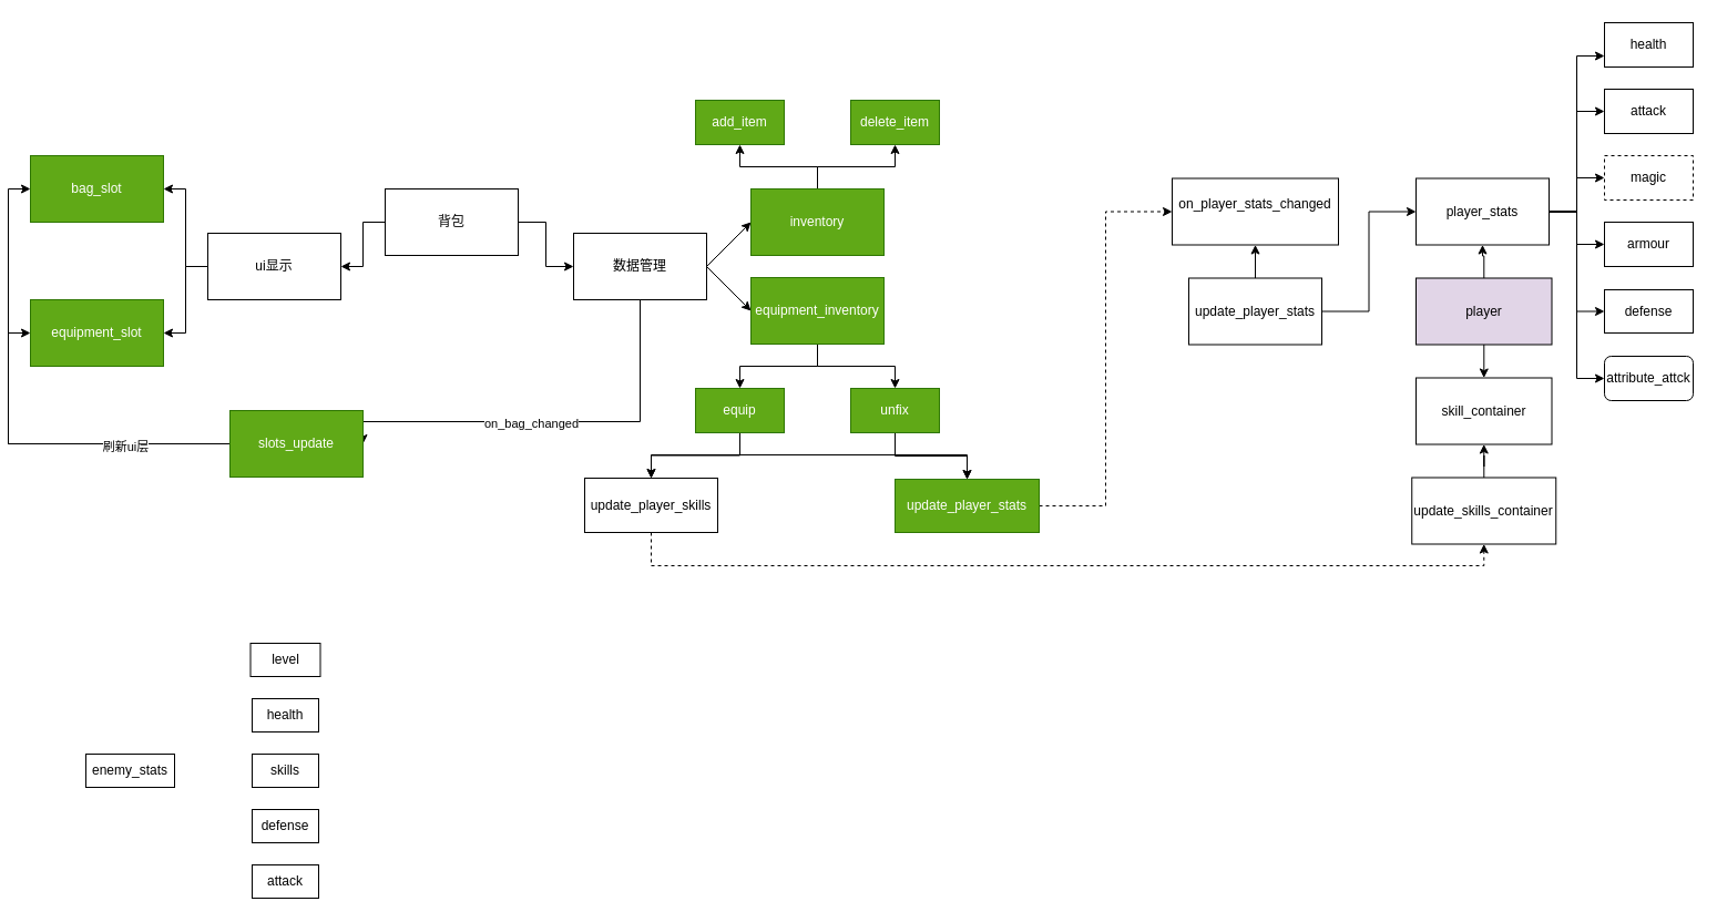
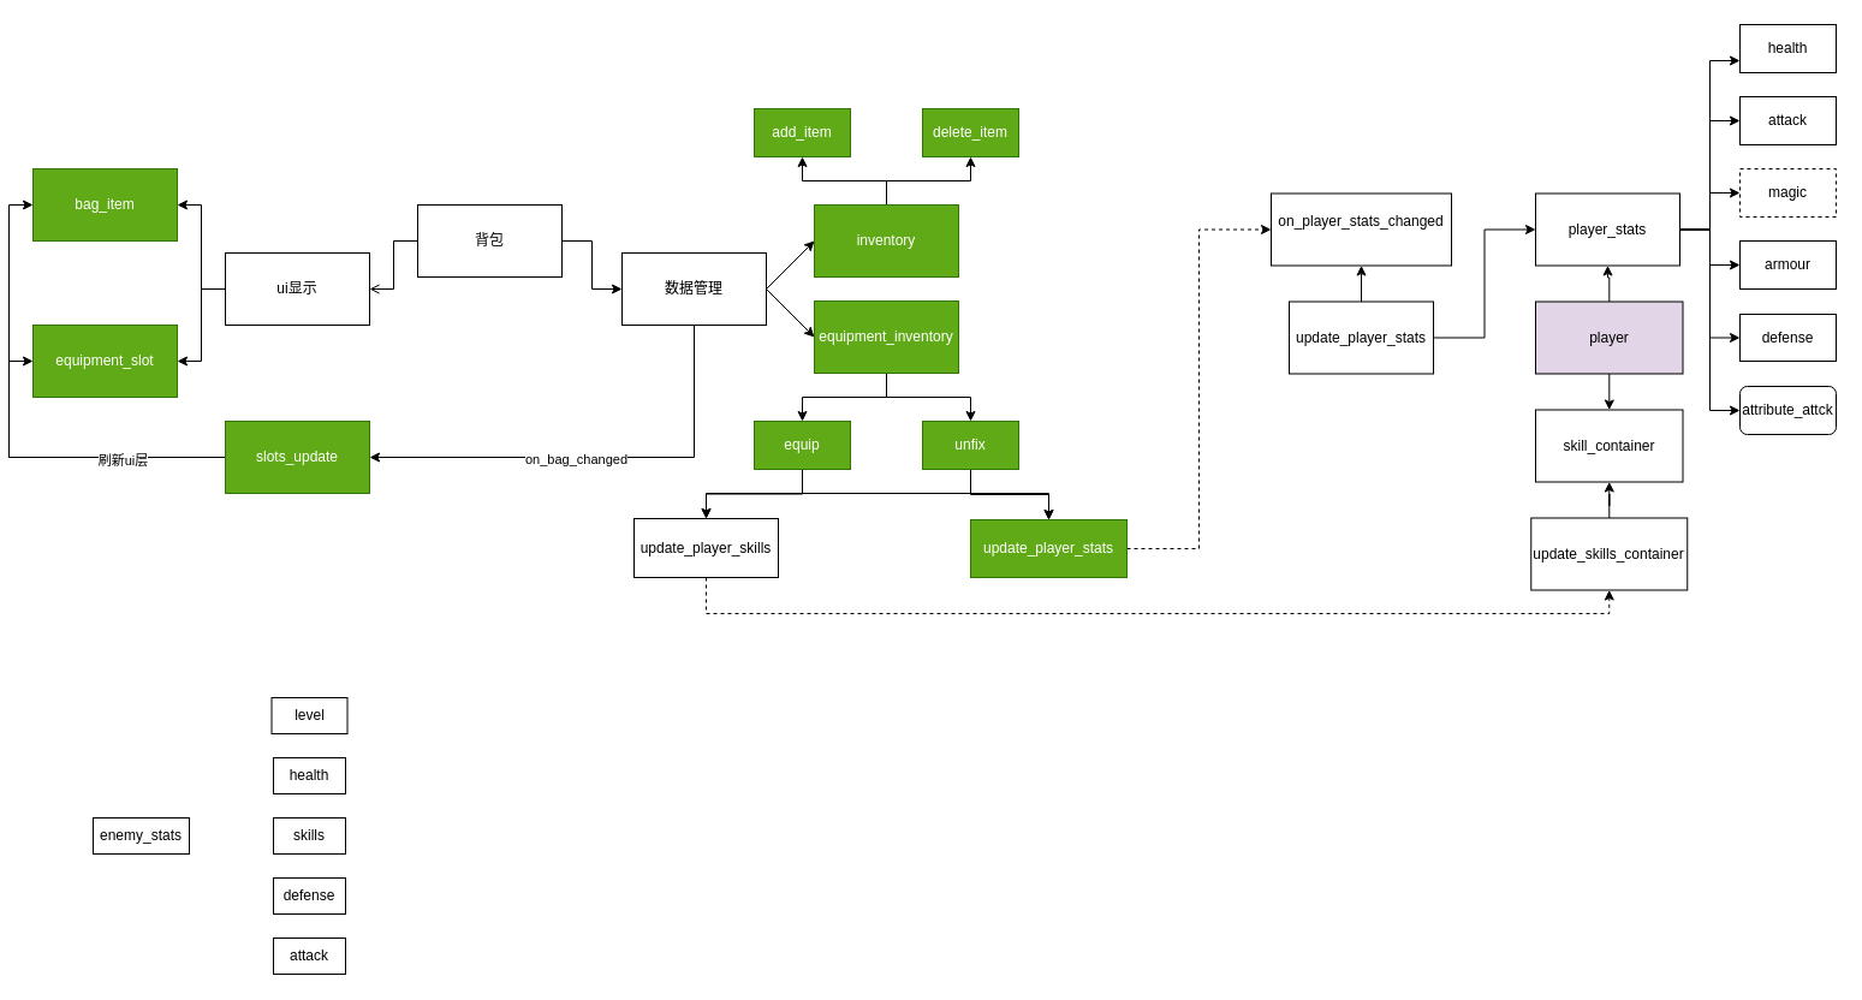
  <mxCell id="0" />
  <mxCell id="1" parent="0" />
- <mxCell id="2" value="" style="edgeStyle=orthogonalEdgeStyle;rounded=0;orthogonalLoop=1;jettySize=auto;html=1;entryX=1;entryY=0.5;entryDx=0;entryDy=0;" parent="1" source="4" target="12" edge="1"><mxGeometry relative="1" as="geometry"><mxPoint x="280" y="140" as="targetPoint" /></mxGeometry></mxCell>
+ <mxCell id="2" value="" style="edgeStyle=orthogonalEdgeStyle;rounded=0;orthogonalLoop=1;jettySize=auto;html=1;entryX=1;entryY=0.5;entryDx=0;entryDy=0;endArrow=open;" parent="1" source="4" target="12" edge="1"><mxGeometry relative="1" as="geometry"><mxPoint x="280" y="140" as="targetPoint" /></mxGeometry></mxCell>
  <mxCell id="3" style="edgeStyle=orthogonalEdgeStyle;rounded=0;orthogonalLoop=1;jettySize=auto;html=1;entryX=0;entryY=0.5;entryDx=0;entryDy=0;" parent="1" source="4" target="9" edge="1"><mxGeometry relative="1" as="geometry" /></mxCell>
  <mxCell id="4" value="背包" style="whiteSpace=wrap;html=1;" parent="1" vertex="1"><mxGeometry x="340" y="170" width="120" height="60" as="geometry" /></mxCell>
  <mxCell id="5" style="rounded=0;orthogonalLoop=1;jettySize=auto;html=1;entryX=0;entryY=0.5;entryDx=0;entryDy=0;exitX=1;exitY=0.5;exitDx=0;exitDy=0;" parent="1" source="9" target="15" edge="1"><mxGeometry relative="1" as="geometry"><mxPoint x="680" y="160" as="targetPoint" /></mxGeometry></mxCell>
  <mxCell id="6" style="rounded=0;orthogonalLoop=1;jettySize=auto;html=1;entryX=0;entryY=0.5;entryDx=0;entryDy=0;exitX=1;exitY=0.5;exitDx=0;exitDy=0;" parent="1" source="9" target="18" edge="1"><mxGeometry relative="1" as="geometry" /></mxCell>
  <mxCell id="7" style="edgeStyle=orthogonalEdgeStyle;rounded=0;orthogonalLoop=1;jettySize=auto;html=1;entryX=1;entryY=0.5;entryDx=0;entryDy=0;" parent="1" source="9" target="34" edge="1"><mxGeometry relative="1" as="geometry"><Array as="points"><mxPoint x="570" y="380" /></Array></mxGeometry></mxCell>
  <mxCell id="8" value="on_bag_changed" style="edgeLabel;html=1;align=center;verticalAlign=middle;resizable=0;points=[];" parent="7" vertex="1" connectable="0"><mxGeometry x="0.099" y="1" relative="1" as="geometry"><mxPoint as="offset" /></mxGeometry></mxCell>
  <mxCell id="9" value="数据管理" style="whiteSpace=wrap;html=1;" parent="1" vertex="1"><mxGeometry x="510" y="210" width="120" height="60" as="geometry" /></mxCell>
  <mxCell id="10" style="edgeStyle=orthogonalEdgeStyle;rounded=0;orthogonalLoop=1;jettySize=auto;html=1;entryX=1;entryY=0.5;entryDx=0;entryDy=0;" parent="1" source="12" target="27" edge="1"><mxGeometry relative="1" as="geometry" /></mxCell>
  <mxCell id="11" style="edgeStyle=orthogonalEdgeStyle;rounded=0;orthogonalLoop=1;jettySize=auto;html=1;entryX=1;entryY=0.5;entryDx=0;entryDy=0;" parent="1" source="12" target="28" edge="1"><mxGeometry relative="1" as="geometry" /></mxCell>
  <mxCell id="12" value="ui显示" style="whiteSpace=wrap;html=1;" parent="1" vertex="1"><mxGeometry x="180" y="210" width="120" height="60" as="geometry" /></mxCell>
  <mxCell id="13" style="edgeStyle=orthogonalEdgeStyle;rounded=0;orthogonalLoop=1;jettySize=auto;html=1;entryX=0.5;entryY=1;entryDx=0;entryDy=0;" parent="1" source="15" target="19" edge="1"><mxGeometry relative="1" as="geometry" /></mxCell>
  <mxCell id="14" style="edgeStyle=orthogonalEdgeStyle;rounded=0;orthogonalLoop=1;jettySize=auto;html=1;entryX=0.5;entryY=1;entryDx=0;entryDy=0;" parent="1" source="15" target="20" edge="1"><mxGeometry relative="1" as="geometry" /></mxCell>
  <mxCell id="15" value="inventory" style="whiteSpace=wrap;html=1;fillColor=#60a917;fontColor=#ffffff;strokeColor=#2D7600;" parent="1" vertex="1"><mxGeometry x="670" y="170" width="120" height="60" as="geometry" /></mxCell>
  <mxCell id="16" style="edgeStyle=orthogonalEdgeStyle;rounded=0;orthogonalLoop=1;jettySize=auto;html=1;entryX=0.5;entryY=0;entryDx=0;entryDy=0;" parent="1" source="18" target="23" edge="1"><mxGeometry relative="1" as="geometry" /></mxCell>
  <mxCell id="17" style="edgeStyle=orthogonalEdgeStyle;rounded=0;orthogonalLoop=1;jettySize=auto;html=1;entryX=0.5;entryY=0;entryDx=0;entryDy=0;" parent="1" source="18" target="26" edge="1"><mxGeometry relative="1" as="geometry" /></mxCell>
  <mxCell id="18" value="equipment_inventory" style="whiteSpace=wrap;html=1;fillColor=#60a917;fontColor=#ffffff;strokeColor=#2D7600;" parent="1" vertex="1"><mxGeometry x="670" y="250" width="120" height="60" as="geometry" /></mxCell>
  <mxCell id="19" value="add_item" style="whiteSpace=wrap;html=1;fillColor=#60a917;fontColor=#ffffff;strokeColor=#2D7600;" parent="1" vertex="1"><mxGeometry x="620" y="90" width="80" height="40" as="geometry" /></mxCell>
  <mxCell id="20" value="delete_item" style="whiteSpace=wrap;html=1;fillColor=#60a917;fontColor=#ffffff;strokeColor=#2D7600;" parent="1" vertex="1"><mxGeometry x="760" y="90" width="80" height="40" as="geometry" /></mxCell>
  <mxCell id="21" style="edgeStyle=orthogonalEdgeStyle;rounded=0;orthogonalLoop=1;jettySize=auto;html=1;entryX=0.5;entryY=0;entryDx=0;entryDy=0;" parent="1" source="23" target="30" edge="1"><mxGeometry relative="1" as="geometry"><Array as="points"><mxPoint x="660" y="410" /><mxPoint x="865" y="410" /></Array></mxGeometry></mxCell>
  <mxCell id="22" style="edgeStyle=orthogonalEdgeStyle;rounded=0;orthogonalLoop=1;jettySize=auto;html=1;entryX=0.5;entryY=0;entryDx=0;entryDy=0;" parent="1" source="23" target="53" edge="1"><mxGeometry relative="1" as="geometry" /></mxCell>
  <mxCell id="23" value="equip" style="whiteSpace=wrap;html=1;fillColor=#60a917;fontColor=#ffffff;strokeColor=#2D7600;" parent="1" vertex="1"><mxGeometry x="620" y="350" width="80" height="40" as="geometry" /></mxCell>
  <mxCell id="24" style="edgeStyle=orthogonalEdgeStyle;rounded=0;orthogonalLoop=1;jettySize=auto;html=1;entryX=0.5;entryY=0;entryDx=0;entryDy=0;" parent="1" source="26" target="30" edge="1"><mxGeometry relative="1" as="geometry" /></mxCell>
  <mxCell id="25" style="edgeStyle=orthogonalEdgeStyle;rounded=0;orthogonalLoop=1;jettySize=auto;html=1;entryX=0.5;entryY=0;entryDx=0;entryDy=0;" parent="1" source="26" target="53" edge="1"><mxGeometry relative="1" as="geometry"><Array as="points"><mxPoint x="800" y="410" /><mxPoint x="580" y="410" /></Array></mxGeometry></mxCell>
  <mxCell id="26" value="unfix" style="whiteSpace=wrap;html=1;fillColor=#60a917;fontColor=#ffffff;strokeColor=#2D7600;" parent="1" vertex="1"><mxGeometry x="760" y="350" width="80" height="40" as="geometry" /></mxCell>
- <mxCell id="27" value="bag_slot" style="whiteSpace=wrap;html=1;fillColor=#60a917;fontColor=#ffffff;strokeColor=#2D7600;" parent="1" vertex="1"><mxGeometry x="20" y="140" width="120" height="60" as="geometry" /></mxCell>
+ <mxCell id="27" value="bag_item" style="whiteSpace=wrap;html=1;fillColor=#60a917;fontColor=#ffffff;strokeColor=#2D7600;" parent="1" vertex="1"><mxGeometry x="20" y="140" width="120" height="60" as="geometry" /></mxCell>
  <mxCell id="28" value="equipment_slot" style="whiteSpace=wrap;html=1;fillColor=#60a917;fontColor=#ffffff;strokeColor=#2D7600;" parent="1" vertex="1"><mxGeometry x="20" y="270" width="120" height="60" as="geometry" /></mxCell>
  <mxCell id="29" style="edgeStyle=orthogonalEdgeStyle;rounded=0;orthogonalLoop=1;jettySize=auto;html=1;entryX=0;entryY=0.5;entryDx=0;entryDy=0;dashed=1;" parent="1" source="30" target="42" edge="1"><mxGeometry relative="1" as="geometry" /></mxCell>
  <mxCell id="30" value="update_player_stats" style="whiteSpace=wrap;html=1;fillColor=#60a917;fontColor=#ffffff;strokeColor=#2D7600;" parent="1" vertex="1"><mxGeometry x="800" y="432" width="130" height="48" as="geometry" /></mxCell>
  <mxCell id="31" style="edgeStyle=orthogonalEdgeStyle;rounded=0;orthogonalLoop=1;jettySize=auto;html=1;entryX=0;entryY=0.5;entryDx=0;entryDy=0;" parent="1" source="34" target="28" edge="1"><mxGeometry relative="1" as="geometry" /></mxCell>
  <mxCell id="32" style="edgeStyle=orthogonalEdgeStyle;rounded=0;orthogonalLoop=1;jettySize=auto;html=1;entryX=0;entryY=0.5;entryDx=0;entryDy=0;" parent="1" source="34" target="27" edge="1"><mxGeometry relative="1" as="geometry" /></mxCell>
  <mxCell id="33" value="刷新ui层" style="edgeLabel;html=1;align=center;verticalAlign=middle;resizable=0;points=[];" parent="32" vertex="1" connectable="0"><mxGeometry x="-0.579" y="2" relative="1" as="geometry"><mxPoint as="offset" /></mxGeometry></mxCell>
- <mxCell id="34" value="slots_update" style="whiteSpace=wrap;html=1;fillColor=#60a917;fontColor=#ffffff;strokeColor=#2D7600;" parent="1" vertex="1"><mxGeometry x="200" y="370" width="120" height="60" as="geometry" /></mxCell>
+ <mxCell id="34" value="slots_update" style="whiteSpace=wrap;html=1;fillColor=#60a917;fontColor=#ffffff;strokeColor=#2D7600;" parent="1" vertex="1"><mxGeometry x="180" y="350" width="120" height="60" as="geometry" /></mxCell>
  <mxCell id="35" style="edgeStyle=orthogonalEdgeStyle;rounded=0;orthogonalLoop=1;jettySize=auto;html=1;entryX=0;entryY=0.75;entryDx=0;entryDy=0;" parent="1" source="41" target="43" edge="1"><mxGeometry relative="1" as="geometry" /></mxCell>
  <mxCell id="36" style="edgeStyle=orthogonalEdgeStyle;rounded=0;orthogonalLoop=1;jettySize=auto;html=1;entryX=0;entryY=0.5;entryDx=0;entryDy=0;" parent="1" source="41" target="44" edge="1"><mxGeometry relative="1" as="geometry" /></mxCell>
  <mxCell id="37" style="edgeStyle=orthogonalEdgeStyle;rounded=0;orthogonalLoop=1;jettySize=auto;html=1;entryX=0;entryY=0.5;entryDx=0;entryDy=0;" parent="1" source="41" target="45" edge="1"><mxGeometry relative="1" as="geometry" /></mxCell>
  <mxCell id="38" style="edgeStyle=orthogonalEdgeStyle;rounded=0;orthogonalLoop=1;jettySize=auto;html=1;entryX=0;entryY=0.5;entryDx=0;entryDy=0;" parent="1" source="41" target="46" edge="1"><mxGeometry relative="1" as="geometry" /></mxCell>
  <mxCell id="39" style="edgeStyle=orthogonalEdgeStyle;rounded=0;orthogonalLoop=1;jettySize=auto;html=1;entryX=0;entryY=0.5;entryDx=0;entryDy=0;" parent="1" source="41" target="47" edge="1"><mxGeometry relative="1" as="geometry" /></mxCell>
  <mxCell id="40" style="edgeStyle=orthogonalEdgeStyle;rounded=0;orthogonalLoop=1;jettySize=auto;html=1;entryX=0;entryY=0.5;entryDx=0;entryDy=0;" parent="1" source="41" target="48" edge="1"><mxGeometry relative="1" as="geometry" /></mxCell>
  <mxCell id="41" value="player_stats" style="whiteSpace=wrap;html=1;" parent="1" vertex="1"><mxGeometry x="1270" y="160.5" width="120" height="60" as="geometry" /></mxCell>
  <mxCell id="42" value="on_player_stats_changed&lt;div&gt;&lt;br&gt;&lt;/div&gt;" style="whiteSpace=wrap;html=1;" parent="1" vertex="1"><mxGeometry x="1050" y="160.5" width="150" height="60" as="geometry" /></mxCell>
  <mxCell id="43" value="health" style="whiteSpace=wrap;html=1;" parent="1" vertex="1"><mxGeometry x="1440" y="20" width="80" height="40" as="geometry" /></mxCell>
  <mxCell id="44" value="attack" style="whiteSpace=wrap;html=1;" parent="1" vertex="1"><mxGeometry x="1440" y="80" width="80" height="40" as="geometry" /></mxCell>
  <mxCell id="45" value="magic" style="whiteSpace=wrap;html=1;dashed=1;" parent="1" vertex="1"><mxGeometry x="1440" y="140" width="80" height="40" as="geometry" /></mxCell>
  <mxCell id="46" value="armour" style="whiteSpace=wrap;html=1;" parent="1" vertex="1"><mxGeometry x="1440" y="200" width="80" height="40" as="geometry" /></mxCell>
  <mxCell id="47" value="defense" style="whiteSpace=wrap;html=1;" parent="1" vertex="1"><mxGeometry x="1440" y="261" width="80" height="39" as="geometry" /></mxCell>
  <mxCell id="48" value="attribute_attck" style="whiteSpace=wrap;html=1;rounded=1;" parent="1" vertex="1"><mxGeometry x="1440" y="321" width="80" height="40" as="geometry" /></mxCell>
  <mxCell id="49" style="edgeStyle=orthogonalEdgeStyle;rounded=0;orthogonalLoop=1;jettySize=auto;html=1;entryX=0.5;entryY=1;entryDx=0;entryDy=0;" parent="1" source="51" target="42" edge="1"><mxGeometry relative="1" as="geometry" /></mxCell>
  <mxCell id="50" style="edgeStyle=orthogonalEdgeStyle;rounded=0;orthogonalLoop=1;jettySize=auto;html=1;entryX=0;entryY=0.5;entryDx=0;entryDy=0;" parent="1" source="51" target="41" edge="1"><mxGeometry relative="1" as="geometry" /></mxCell>
  <mxCell id="51" value="update_player_stats" style="whiteSpace=wrap;html=1;" parent="1" vertex="1"><mxGeometry x="1065" y="250.5" width="120" height="60" as="geometry" /></mxCell>
  <mxCell id="52" style="edgeStyle=orthogonalEdgeStyle;rounded=0;orthogonalLoop=1;jettySize=auto;html=1;entryX=0.5;entryY=1;entryDx=0;entryDy=0;dashed=1;" parent="1" source="53" target="56" edge="1"><mxGeometry relative="1" as="geometry"><Array as="points"><mxPoint x="580" y="510" /><mxPoint x="1331" y="510" /></Array></mxGeometry></mxCell>
  <mxCell id="53" value="update_player_skills" style="whiteSpace=wrap;html=1;" parent="1" vertex="1"><mxGeometry x="520" y="431" width="120" height="49" as="geometry" /></mxCell>
  <mxCell id="54" value="skill_container" style="whiteSpace=wrap;html=1;" parent="1" vertex="1"><mxGeometry x="1270" y="340.5" width="122.5" height="60" as="geometry" /></mxCell>
  <mxCell id="55" style="edgeStyle=orthogonalEdgeStyle;rounded=0;orthogonalLoop=1;jettySize=auto;html=1;entryX=0.5;entryY=1;entryDx=0;entryDy=0;" parent="1" source="56" target="54" edge="1"><mxGeometry relative="1" as="geometry" /></mxCell>
  <mxCell id="56" value="update_skills_container" style="whiteSpace=wrap;html=1;" parent="1" vertex="1"><mxGeometry x="1266.25" y="430.5" width="130" height="60" as="geometry" /></mxCell>
  <mxCell id="57" style="edgeStyle=orthogonalEdgeStyle;rounded=0;orthogonalLoop=1;jettySize=auto;html=1;entryX=0.5;entryY=1;entryDx=0;entryDy=0;" parent="1" source="59" target="41" edge="1"><mxGeometry relative="1" as="geometry" /></mxCell>
  <mxCell id="58" style="edgeStyle=orthogonalEdgeStyle;rounded=0;orthogonalLoop=1;jettySize=auto;html=1;entryX=0.5;entryY=0;entryDx=0;entryDy=0;" parent="1" source="59" target="54" edge="1"><mxGeometry relative="1" as="geometry" /></mxCell>
  <mxCell id="59" value="player" style="whiteSpace=wrap;html=1;fillColor=#e1d5e7;" parent="1" vertex="1"><mxGeometry x="1270" y="250.5" width="122.5" height="60" as="geometry" /></mxCell>
  <mxCell id="60" value="enemy_stats" style="whiteSpace=wrap;html=1;" parent="1" vertex="1"><mxGeometry x="70" y="680" width="80" height="30" as="geometry" /></mxCell>
  <mxCell id="61" value="health" style="whiteSpace=wrap;html=1;" parent="1" vertex="1"><mxGeometry x="220" y="630" width="60" height="30" as="geometry" /></mxCell>
  <mxCell id="62" value="skills" style="whiteSpace=wrap;html=1;" parent="1" vertex="1"><mxGeometry x="220" y="680" width="60" height="30" as="geometry" /></mxCell>
  <mxCell id="63" value="defense" style="whiteSpace=wrap;html=1;" parent="1" vertex="1"><mxGeometry x="220" y="730" width="60" height="30" as="geometry" /></mxCell>
  <mxCell id="64" value="attack" style="whiteSpace=wrap;html=1;" parent="1" vertex="1"><mxGeometry x="220" y="780" width="60" height="30" as="geometry" /></mxCell>
  <mxCell id="65" value="level" style="whiteSpace=wrap;html=1;" parent="1" vertex="1"><mxGeometry x="218.5" y="580" width="63" height="30" as="geometry" /></mxCell>
